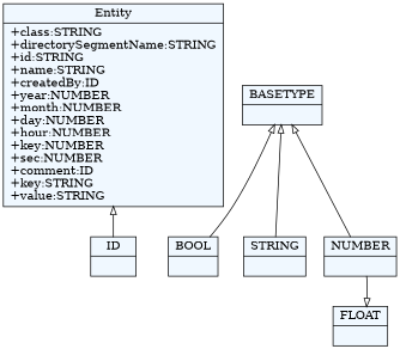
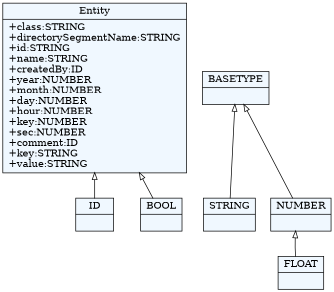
  digraph {
    fontname="Bitstream Vera Sans"
    fontsize=8
    nodesep=0.3
    node [fillcolor=aliceblue shape=record style=filled]
    edge [arrowtail=empty dir=back]
    n1 [label="{Entity|+class:STRING\l+directorySegmentName:STRING\l+id:STRING\l+name:STRING\l+createdBy:ID\l+year:NUMBER\l+month:NUMBER\l+day:NUMBER\l+hour:NUMBER\l+key:NUMBER\l+sec:NUMBER\l+comment:ID\l+key:STRING\l+value:STRING\l}"]
    n2 [label="{ID|}"]
    n3 [label="{STRING|}"]
    n4 [label="{BASETYPE|}"]
    n5 [label="{NUMBER|}"]
    n6 [label="{BOOL|}"]
    n7 [label="{FLOAT|}"]
    n1 -> n2
    n4 -> n3
    n4 -> n5
-   n4 -> n6
-   n7 -> n5
+   n1 -> n6
+   n5 -> n7
  }
